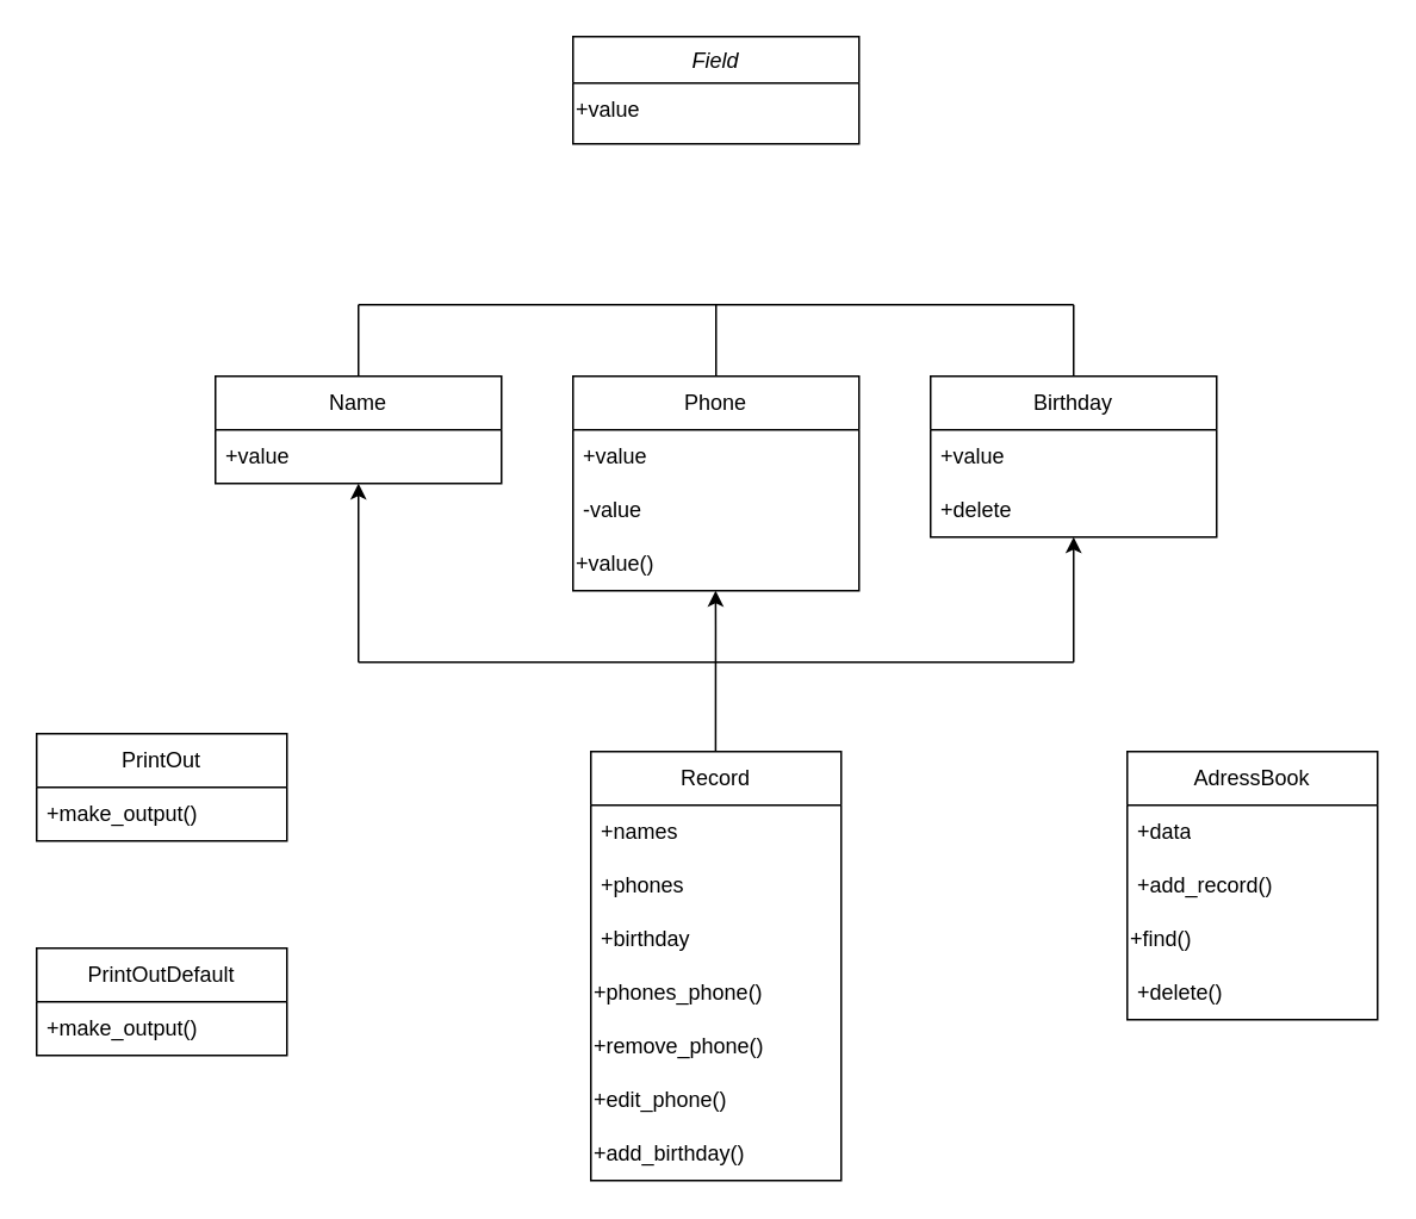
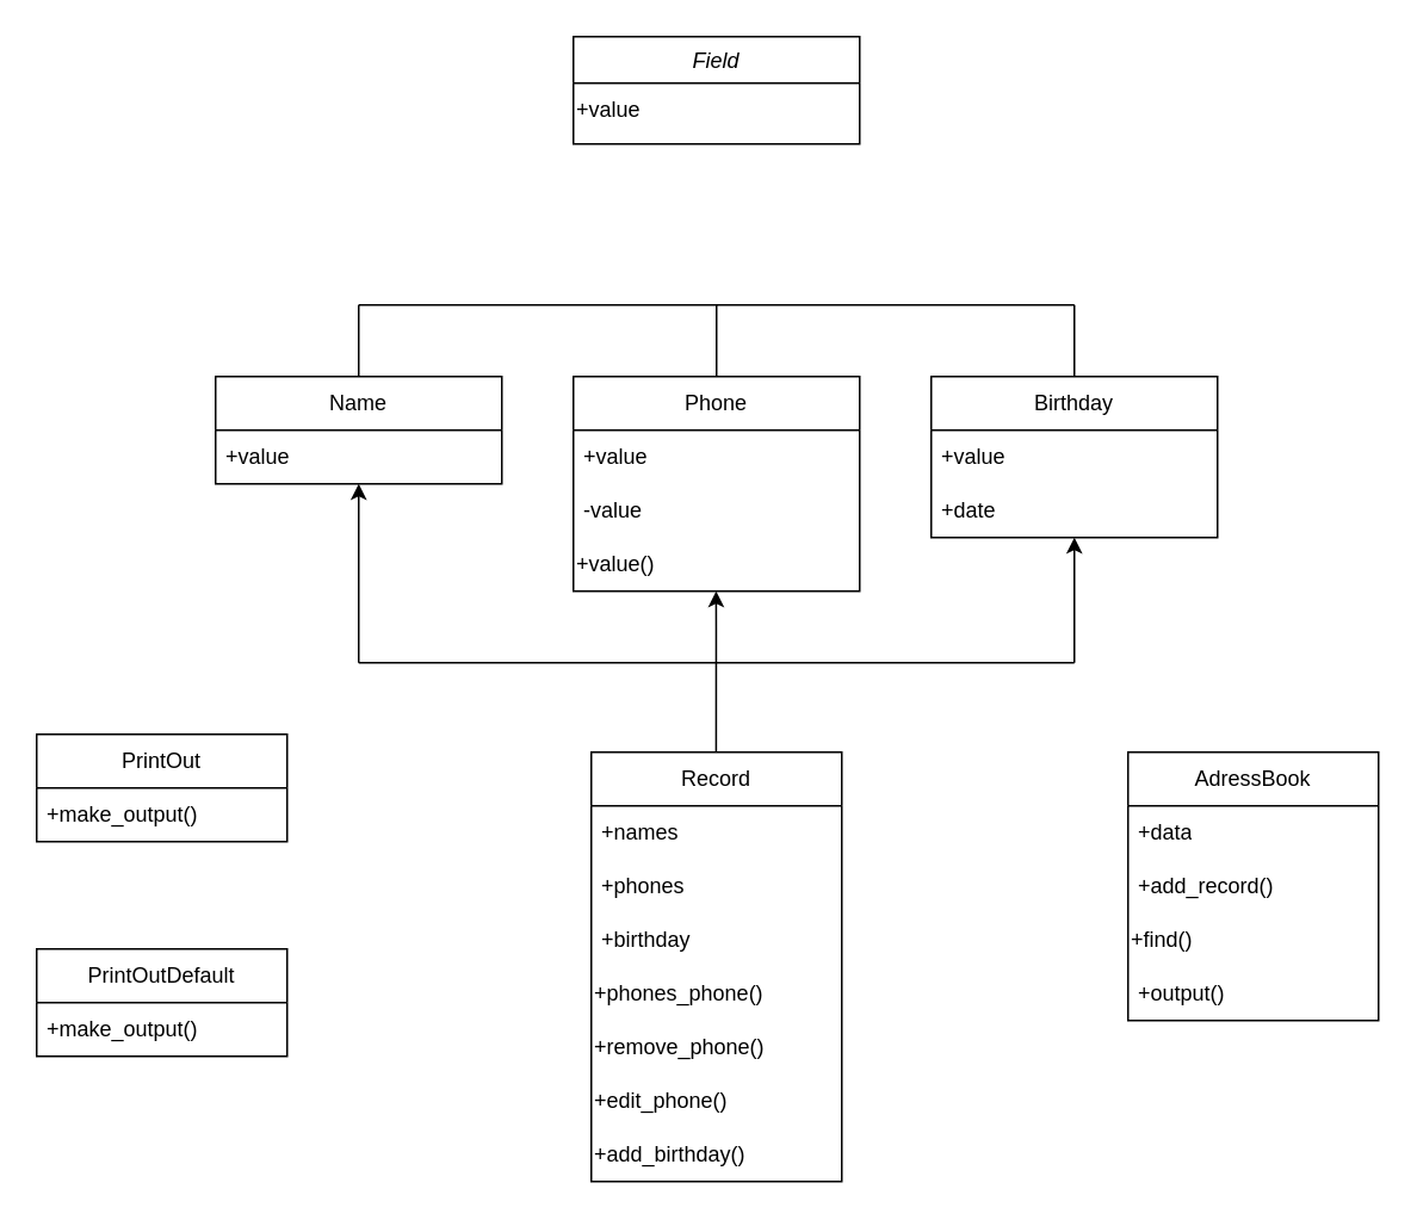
  <mxCell id="0" />
  <mxCell id="1" parent="0" />
  <mxCell id="2" value="Field" style="swimlane;fontStyle=2;align=center;verticalAlign=top;childLayout=stackLayout;horizontal=1;startSize=26;horizontalStack=0;resizeParent=1;resizeLast=0;collapsible=1;marginBottom=0;rounded=0;shadow=0;strokeWidth=1;" parent="1" vertex="1"><mxGeometry x="320" y="20" width="160" height="60" as="geometry"><mxRectangle x="230" y="140" width="160" height="26" as="alternateBounds" /></mxGeometry></mxCell>
  <mxCell id="3" value="" style="line;html=1;strokeWidth=1;align=left;verticalAlign=middle;spacingTop=-1;spacingLeft=3;spacingRight=3;rotatable=0;labelPosition=right;points=[];portConstraint=eastwest;" parent="2" vertex="1"><mxGeometry y="26" width="160" as="geometry" /></mxCell>
  <mxCell id="4" value="+value" style="text;html=1;align=left;verticalAlign=middle;resizable=0;points=[];autosize=1;strokeColor=none;fillColor=none;" vertex="1" parent="2"><mxGeometry y="26" width="160" height="30" as="geometry" /></mxCell>
  <mxCell id="5" value="" style="endArrow=none;html=1;rounded=0;" edge="1" parent="1"><mxGeometry width="50" height="50" relative="1" as="geometry"><mxPoint x="200" y="170" as="sourcePoint" /><mxPoint x="600" y="170" as="targetPoint" /><Array as="points"><mxPoint x="400" y="170" /></Array></mxGeometry></mxCell>
  <mxCell id="6" value="" style="endArrow=none;html=1;rounded=0;" edge="1" parent="1"><mxGeometry width="50" height="50" relative="1" as="geometry"><mxPoint x="400" y="210" as="sourcePoint" /><mxPoint x="400" y="170" as="targetPoint" /></mxGeometry></mxCell>
  <mxCell id="7" value="Phone" style="swimlane;fontStyle=0;childLayout=stackLayout;horizontal=1;startSize=30;horizontalStack=0;resizeParent=1;resizeParentMax=0;resizeLast=0;collapsible=1;marginBottom=0;whiteSpace=wrap;html=1;" vertex="1" parent="1"><mxGeometry x="320" y="210" width="160" height="120" as="geometry" /></mxCell>
  <mxCell id="8" value="+value" style="text;strokeColor=none;fillColor=none;align=left;verticalAlign=middle;spacingLeft=4;spacingRight=4;overflow=hidden;points=[[0,0.5],[1,0.5]];portConstraint=eastwest;rotatable=0;whiteSpace=wrap;html=1;" vertex="1" parent="7"><mxGeometry y="30" width="160" height="30" as="geometry" /></mxCell>
  <mxCell id="9" value="-value" style="text;strokeColor=none;fillColor=none;align=left;verticalAlign=middle;spacingLeft=4;spacingRight=4;overflow=hidden;points=[[0,0.5],[1,0.5]];portConstraint=eastwest;rotatable=0;whiteSpace=wrap;html=1;" vertex="1" parent="7"><mxGeometry y="60" width="160" height="30" as="geometry" /></mxCell>
  <mxCell id="10" value="+value()" style="text;html=1;align=left;verticalAlign=middle;whiteSpace=wrap;rounded=0;" vertex="1" parent="7"><mxGeometry y="90" width="160" height="30" as="geometry" /></mxCell>
  <mxCell id="11" style="edgeStyle=orthogonalEdgeStyle;rounded=0;orthogonalLoop=1;jettySize=auto;html=1;exitX=0.5;exitY=0;exitDx=0;exitDy=0;endArrow=none;endFill=0;" edge="1" parent="1" source="13"><mxGeometry relative="1" as="geometry"><mxPoint x="600" y="170" as="targetPoint" /></mxGeometry></mxCell>
  <mxCell id="12" style="edgeStyle=orthogonalEdgeStyle;rounded=0;orthogonalLoop=1;jettySize=auto;html=1;endArrow=none;endFill=0;startArrow=classic;startFill=1;" edge="1" parent="1" source="13"><mxGeometry relative="1" as="geometry"><mxPoint x="600" y="370" as="targetPoint" /></mxGeometry></mxCell>
  <mxCell id="13" value="Birthday" style="swimlane;fontStyle=0;childLayout=stackLayout;horizontal=1;startSize=30;horizontalStack=0;resizeParent=1;resizeParentMax=0;resizeLast=0;collapsible=1;marginBottom=0;whiteSpace=wrap;html=1;" vertex="1" parent="1"><mxGeometry x="520" y="210" width="160" height="90" as="geometry" /></mxCell>
  <mxCell id="14" value="+value" style="text;strokeColor=none;fillColor=none;align=left;verticalAlign=middle;spacingLeft=4;spacingRight=4;overflow=hidden;points=[[0,0.5],[1,0.5]];portConstraint=eastwest;rotatable=0;whiteSpace=wrap;html=1;" vertex="1" parent="13"><mxGeometry y="30" width="160" height="30" as="geometry" /></mxCell>
- <mxCell id="15" value="+delete" style="text;strokeColor=none;fillColor=none;align=left;verticalAlign=middle;spacingLeft=4;spacingRight=4;overflow=hidden;points=[[0,0.5],[1,0.5]];portConstraint=eastwest;rotatable=0;whiteSpace=wrap;html=1;" vertex="1" parent="13"><mxGeometry y="60" width="160" height="30" as="geometry" /></mxCell>
+ <mxCell id="15" value="+date" style="text;strokeColor=none;fillColor=none;align=left;verticalAlign=middle;spacingLeft=4;spacingRight=4;overflow=hidden;points=[[0,0.5],[1,0.5]];portConstraint=eastwest;rotatable=0;whiteSpace=wrap;html=1;" vertex="1" parent="13"><mxGeometry y="60" width="160" height="30" as="geometry" /></mxCell>
  <mxCell id="16" style="edgeStyle=orthogonalEdgeStyle;rounded=0;orthogonalLoop=1;jettySize=auto;html=1;endArrow=none;endFill=0;" edge="1" parent="1" source="18"><mxGeometry relative="1" as="geometry"><mxPoint x="200" y="170" as="targetPoint" /><Array as="points"><mxPoint x="200" y="170" /></Array></mxGeometry></mxCell>
  <mxCell id="17" style="edgeStyle=orthogonalEdgeStyle;rounded=0;orthogonalLoop=1;jettySize=auto;html=1;endArrow=none;endFill=0;startArrow=classic;startFill=1;" edge="1" parent="1" source="18"><mxGeometry relative="1" as="geometry"><mxPoint x="200" y="370" as="targetPoint" /></mxGeometry></mxCell>
  <mxCell id="18" value="Name" style="swimlane;fontStyle=0;childLayout=stackLayout;horizontal=1;startSize=30;horizontalStack=0;resizeParent=1;resizeParentMax=0;resizeLast=0;collapsible=1;marginBottom=0;whiteSpace=wrap;html=1;" vertex="1" parent="1"><mxGeometry x="120" y="210" width="160" height="60" as="geometry" /></mxCell>
  <mxCell id="19" value="+value" style="text;strokeColor=none;fillColor=none;align=left;verticalAlign=middle;spacingLeft=4;spacingRight=4;overflow=hidden;points=[[0,0.5],[1,0.5]];portConstraint=eastwest;rotatable=0;whiteSpace=wrap;html=1;" vertex="1" parent="18"><mxGeometry y="30" width="160" height="30" as="geometry" /></mxCell>
  <mxCell id="20" style="edgeStyle=orthogonalEdgeStyle;rounded=0;orthogonalLoop=1;jettySize=auto;html=1;startArrow=diamond;startFill=1;" edge="1" parent="1"><mxGeometry relative="1" as="geometry"><mxPoint x="399.76" y="450" as="sourcePoint" /><mxPoint x="399.76" y="330" as="targetPoint" /><Array as="points"><mxPoint x="399.76" y="350" /><mxPoint x="399.76" y="350" /></Array></mxGeometry></mxCell>
  <mxCell id="21" value="Record" style="swimlane;fontStyle=0;childLayout=stackLayout;horizontal=1;startSize=30;horizontalStack=0;resizeParent=1;resizeParentMax=0;resizeLast=0;collapsible=1;marginBottom=0;whiteSpace=wrap;html=1;" vertex="1" parent="1"><mxGeometry x="330" y="420" width="140" height="240" as="geometry" /></mxCell>
  <mxCell id="22" value="+names" style="text;strokeColor=none;fillColor=none;align=left;verticalAlign=middle;spacingLeft=4;spacingRight=4;overflow=hidden;points=[[0,0.5],[1,0.5]];portConstraint=eastwest;rotatable=0;whiteSpace=wrap;html=1;" vertex="1" parent="21"><mxGeometry y="30" width="140" height="30" as="geometry" /></mxCell>
  <mxCell id="23" value="+phones" style="text;strokeColor=none;fillColor=none;align=left;verticalAlign=middle;spacingLeft=4;spacingRight=4;overflow=hidden;points=[[0,0.5],[1,0.5]];portConstraint=eastwest;rotatable=0;whiteSpace=wrap;html=1;" vertex="1" parent="21"><mxGeometry y="60" width="140" height="30" as="geometry" /></mxCell>
  <mxCell id="24" value="+birthday" style="text;strokeColor=none;fillColor=none;align=left;verticalAlign=middle;spacingLeft=4;spacingRight=4;overflow=hidden;points=[[0,0.5],[1,0.5]];portConstraint=eastwest;rotatable=0;whiteSpace=wrap;html=1;" vertex="1" parent="21"><mxGeometry y="90" width="140" height="30" as="geometry" /></mxCell>
  <mxCell id="25" value="+phones_phone()" style="text;html=1;align=left;verticalAlign=middle;whiteSpace=wrap;rounded=0;" vertex="1" parent="21"><mxGeometry y="120" width="140" height="30" as="geometry" /></mxCell>
  <mxCell id="26" value="+remove_phone()" style="text;html=1;align=left;verticalAlign=middle;whiteSpace=wrap;rounded=0;" vertex="1" parent="21"><mxGeometry y="150" width="140" height="30" as="geometry" /></mxCell>
  <mxCell id="27" value="+edit_phone()" style="text;html=1;align=left;verticalAlign=middle;whiteSpace=wrap;rounded=0;" vertex="1" parent="21"><mxGeometry y="180" width="140" height="30" as="geometry" /></mxCell>
  <mxCell id="28" value="+add_birthday()" style="text;html=1;align=left;verticalAlign=middle;whiteSpace=wrap;rounded=0;" vertex="1" parent="21"><mxGeometry y="210" width="140" height="30" as="geometry" /></mxCell>
  <mxCell id="29" value="" style="endArrow=none;html=1;rounded=0;" edge="1" parent="1"><mxGeometry width="50" height="50" relative="1" as="geometry"><mxPoint x="200" y="370" as="sourcePoint" /><mxPoint x="600" y="370" as="targetPoint" /></mxGeometry></mxCell>
  <mxCell id="30" value="AdressBook" style="swimlane;fontStyle=0;childLayout=stackLayout;horizontal=1;startSize=30;horizontalStack=0;resizeParent=1;resizeParentMax=0;resizeLast=0;collapsible=1;marginBottom=0;whiteSpace=wrap;html=1;" vertex="1" parent="1"><mxGeometry x="630" y="420" width="140" height="150" as="geometry" /></mxCell>
  <mxCell id="31" value="+data" style="text;strokeColor=none;fillColor=none;align=left;verticalAlign=middle;spacingLeft=4;spacingRight=4;overflow=hidden;points=[[0,0.5],[1,0.5]];portConstraint=eastwest;rotatable=0;whiteSpace=wrap;html=1;" vertex="1" parent="30"><mxGeometry y="30" width="140" height="30" as="geometry" /></mxCell>
  <mxCell id="32" value="+add_record()" style="text;strokeColor=none;fillColor=none;align=left;verticalAlign=middle;spacingLeft=4;spacingRight=4;overflow=hidden;points=[[0,0.5],[1,0.5]];portConstraint=eastwest;rotatable=0;whiteSpace=wrap;html=1;" vertex="1" parent="30"><mxGeometry y="60" width="140" height="30" as="geometry" /></mxCell>
  <mxCell id="33" value="+find()" style="text;html=1;align=left;verticalAlign=middle;whiteSpace=wrap;rounded=0;" vertex="1" parent="30"><mxGeometry y="90" width="140" height="30" as="geometry" /></mxCell>
- <mxCell id="34" value="+delete()" style="text;strokeColor=none;fillColor=none;align=left;verticalAlign=middle;spacingLeft=4;spacingRight=4;overflow=hidden;points=[[0,0.5],[1,0.5]];portConstraint=eastwest;rotatable=0;whiteSpace=wrap;html=1;" vertex="1" parent="30"><mxGeometry y="120" width="140" height="30" as="geometry" /></mxCell>
+ <mxCell id="34" value="+output()" style="text;strokeColor=none;fillColor=none;align=left;verticalAlign=middle;spacingLeft=4;spacingRight=4;overflow=hidden;points=[[0,0.5],[1,0.5]];portConstraint=eastwest;rotatable=0;whiteSpace=wrap;html=1;" vertex="1" parent="30"><mxGeometry y="120" width="140" height="30" as="geometry" /></mxCell>
  <mxCell id="35" value="PrintOut" style="swimlane;fontStyle=0;childLayout=stackLayout;horizontal=1;startSize=30;horizontalStack=0;resizeParent=1;resizeParentMax=0;resizeLast=0;collapsible=1;marginBottom=0;whiteSpace=wrap;html=1;" vertex="1" parent="1"><mxGeometry x="20" y="410" width="140" height="60" as="geometry" /></mxCell>
  <mxCell id="36" value="+make_output()" style="text;strokeColor=none;fillColor=none;align=left;verticalAlign=middle;spacingLeft=4;spacingRight=4;overflow=hidden;points=[[0,0.5],[1,0.5]];portConstraint=eastwest;rotatable=0;whiteSpace=wrap;html=1;" vertex="1" parent="35"><mxGeometry y="30" width="140" height="30" as="geometry" /></mxCell>
  <mxCell id="37" value="PrintOutDefault" style="swimlane;fontStyle=0;childLayout=stackLayout;horizontal=1;startSize=30;horizontalStack=0;resizeParent=1;resizeParentMax=0;resizeLast=0;collapsible=1;marginBottom=0;whiteSpace=wrap;html=1;" vertex="1" parent="1"><mxGeometry x="20" y="530" width="140" height="60" as="geometry" /></mxCell>
  <mxCell id="38" value="+make_output()" style="text;strokeColor=none;fillColor=none;align=left;verticalAlign=middle;spacingLeft=4;spacingRight=4;overflow=hidden;points=[[0,0.5],[1,0.5]];portConstraint=eastwest;rotatable=0;whiteSpace=wrap;html=1;" vertex="1" parent="37"><mxGeometry y="30" width="140" height="30" as="geometry" /></mxCell>
